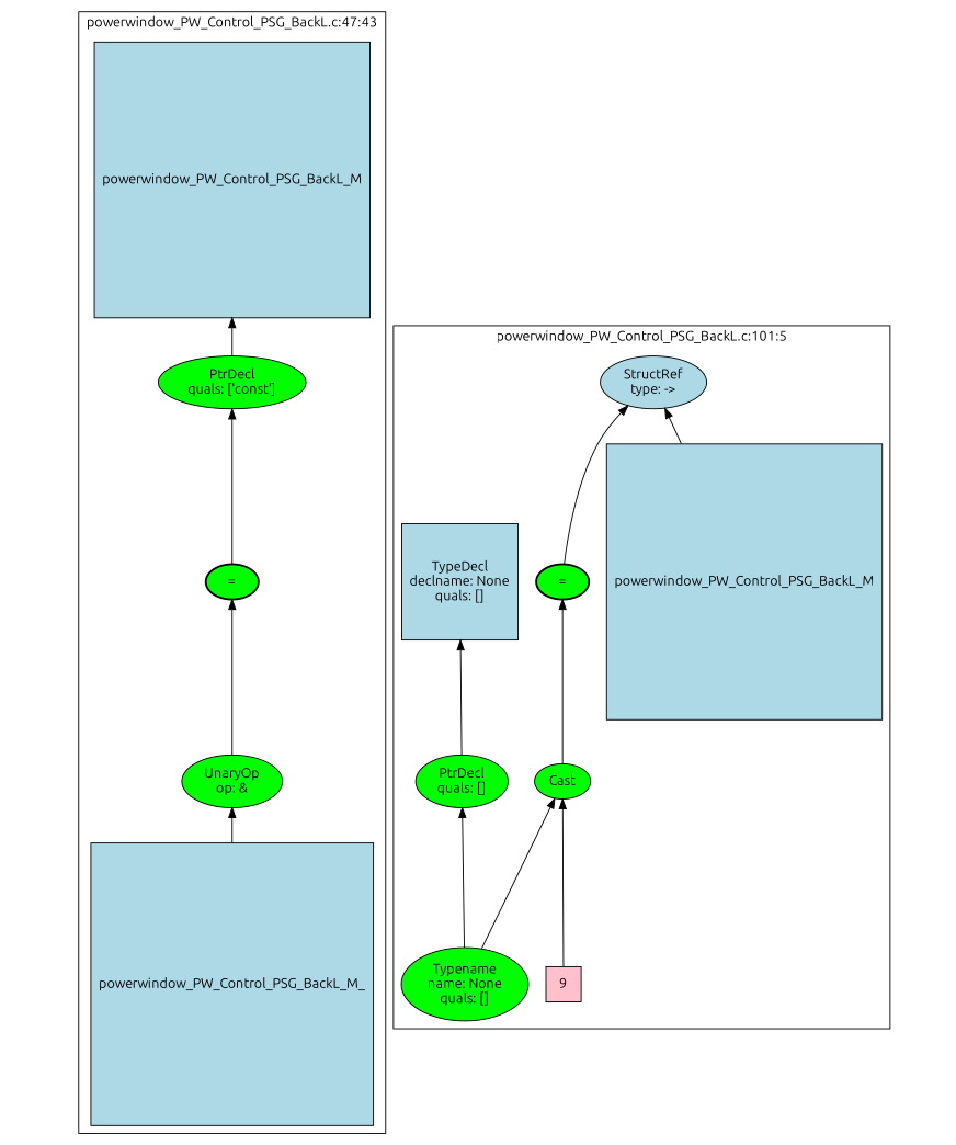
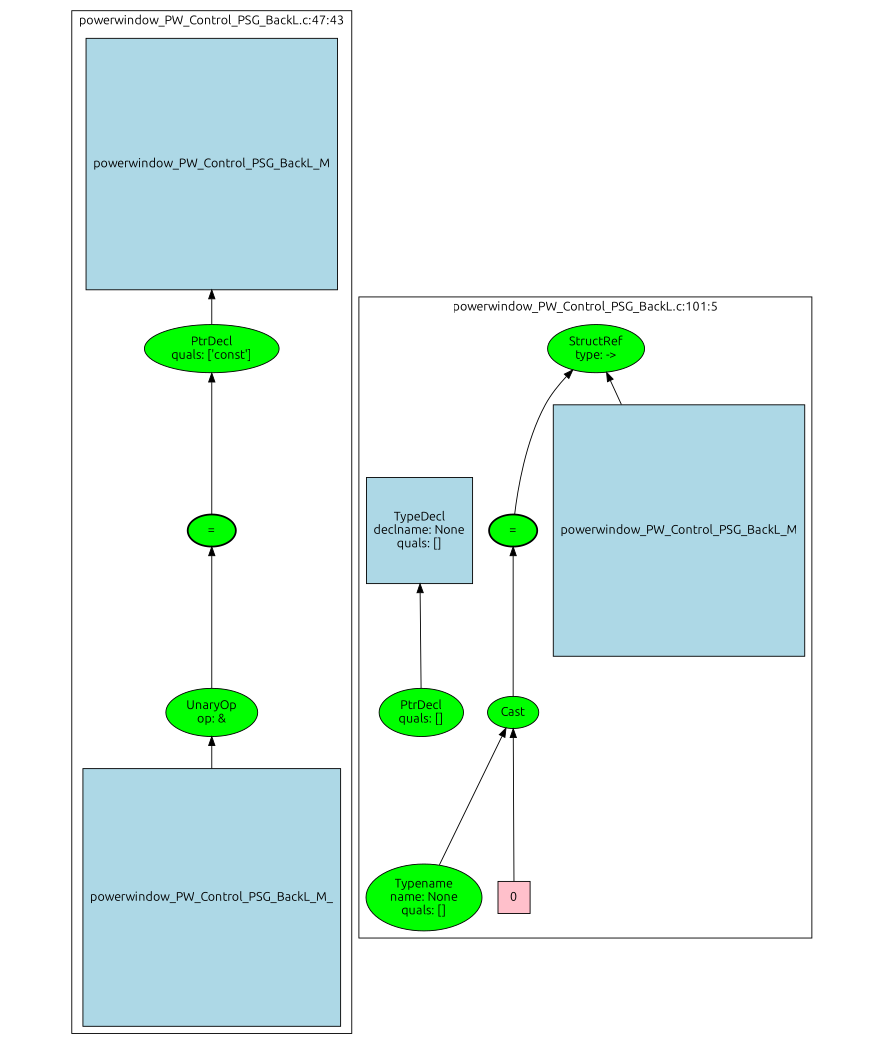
  strict graph {
    fontname=Ubuntu
    newrank=true
    node [fontname=Ubuntu style=filled fillcolor=green]
    edge [fontname=Ubuntu dir=back]
    rank2 [height=0.5 style=invis width=0.013889 fillcolor=""]
    n2 [height=0.5 label="=" style="filled,bold" width=0.75]
    n3 [height=0.5 label="=" style="filled,bold" width=0.75]
    end [height=0.5 style=invis width=0.013889 fillcolor=""]
    n5 [height=0.74639 label="UnaryOp\nop: &" width=1.316]
    n6 [fillcolor=lightblue height=3.75 label=powerwindow_PW_Control_PSG_BackL_M_ shape=square width=3.75]
    n7 [height=0.74639 label="PtrDecl\nquals: ['const']" width=1.866]
    n8 [fillcolor=lightblue height=3.6528 label=powerwindow_PW_Control_PSG_BackL_M shape=square width=3.6528]
    n9 [height=0.5 label=Cast width=0.75]
    n10 [height=1.041 label="Typename\nname: None\nquals: []" width=1.6303]
-   n11 [fillcolor=pink height=0.5 label=9 shape=square width=0.5]
-   n12 [fillcolor=lightblue height=0.74639 label="StructRef\ntype: ->" width=1.3356]
+   n11 [fillcolor=pink height=0.5 label=0 shape=square width=0.5]
+   n12 [height=0.74639 label="StructRef\ntype: ->" width=1.3356]
    n13 [fillcolor=lightblue height=3.6528 label=powerwindow_PW_Control_PSG_BackL_M shape=square width=3.6528]
    n14 [height=0.74639 label="PtrDecl\nquals: []" width=1.2178]
    n15 [fillcolor=lightblue height=1.4722 label="TypeDecl\ndeclname: None\nquals: []" shape=square width=1.4722]
    rank1 [height=0.5 style=invis width=0.013889 fillcolor=""]
    subgraph sub_1 {
      rank=same
      rankdir=LR
      rank2
      n2
      n3
      end
    }
    subgraph cluster_2 {
      label="powerwindow_PW_Control_PSG_BackL.c:47:43"
      n2
      n5
      n6
      n7
      n8
    }
    subgraph cluster_3 {
      label="powerwindow_PW_Control_PSG_BackL.c:101:5"
      n3
      n9
      n10
      n11
      n12
      n13
      n14
      n15
    }
    rank2 -- n2 [style=invis dir=""]
    n2 -- n3 [style=invis dir=""]
    n2 -- n5
    n3 -- end [style=invis dir=""]
    n3 -- n9
    n5 -- n6
    n7 -- n2
    n8 -- n7
    n9 -- n10
    n9 -- n11
    n12 -- n3
    n12 -- n13
-   n14 -- n10
    n15 -- n14
    rank1 -- rank2 [style=invis dir=""]
  }
